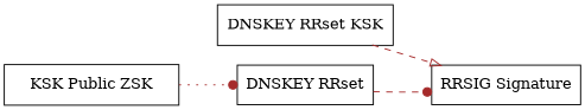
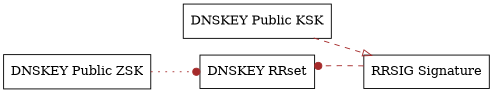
  digraph {
    rankdir=LR
    node [shape=record]
    edge [arrowhead=dot color=brown style=dashed]
    n1 [label="DNSKEY RRset"]
    n2 [label="RRSIG Signature"]
-   n3 [label="DNSKEY RRset KSK"]
-   n4 [label="KSK Public ZSK"]
-   n1 -> n2
+   n3 [label="DNSKEY Public KSK"]
+   n4 [label="DNSKEY Public ZSK"]
+   n2 -> n1
    n3 -> n2 [arrowhead=onormal]
    n4 -> n1 [style=dotted]
  }
